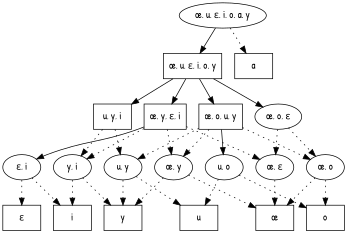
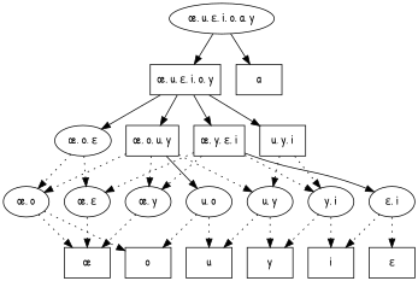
  digraph {
    fontname="Patrick Hand"
    node [fontname="Patrick Hand" shape=box]
    edge [fontname="Patrick Hand" style=dotted]
    n1 [label="œ, u, ɛ, i, o, a, y" shape=""]
    n2 [label="œ, u, ɛ, i, o, y"]
    n3 [label=a]
    n4 [label="œ, y, ɛ, i"]
    n5 [label="œ, o, u, y"]
    n6 [label="u, y, i"]
    n7 [label="œ, o, ɛ" shape=""]
    n8 [label="œ, y" shape=""]
    n9 [label="y, i" shape=""]
    n10 [label="ɛ, i" shape=""]
    n11 [label="œ, ɛ" shape=""]
    n12 [label="u, y" shape=""]
    n13 [label="u, o" shape=""]
    n14 [label="œ, o" shape=""]
    n15 [label=y]
    n16 [label="œ"]
    n17 [label=i]
    n18 [label="ɛ"]
    n19 [label=u]
    n20 [label=o]
    n1 -> n2 [style=""]
-   n1 -> n3
+   n1 -> n3 [style=""]
    n2 -> n4 [style=""]
    n2 -> n5 [style=""]
    n2 -> n6 [style=""]
    n2 -> n7 [style=""]
    n4 -> n8
    n4 -> n9
    n4 -> n10 [style=""]
    n4 -> n11
    n5 -> n8
    n5 -> n12
    n5 -> n13 [style=""]
    n5 -> n14
    n6 -> n9
    n6 -> n12
    n7 -> n11
    n7 -> n14
-   n8 -> n15
    n8 -> n16
    n9 -> n15
    n9 -> n17
    n10 -> n17
    n10 -> n18
    n11 -> n16
    n12 -> n15
    n12 -> n19
    n13 -> n19
    n13 -> n20
    n14 -> n16
    n14 -> n20
  }
